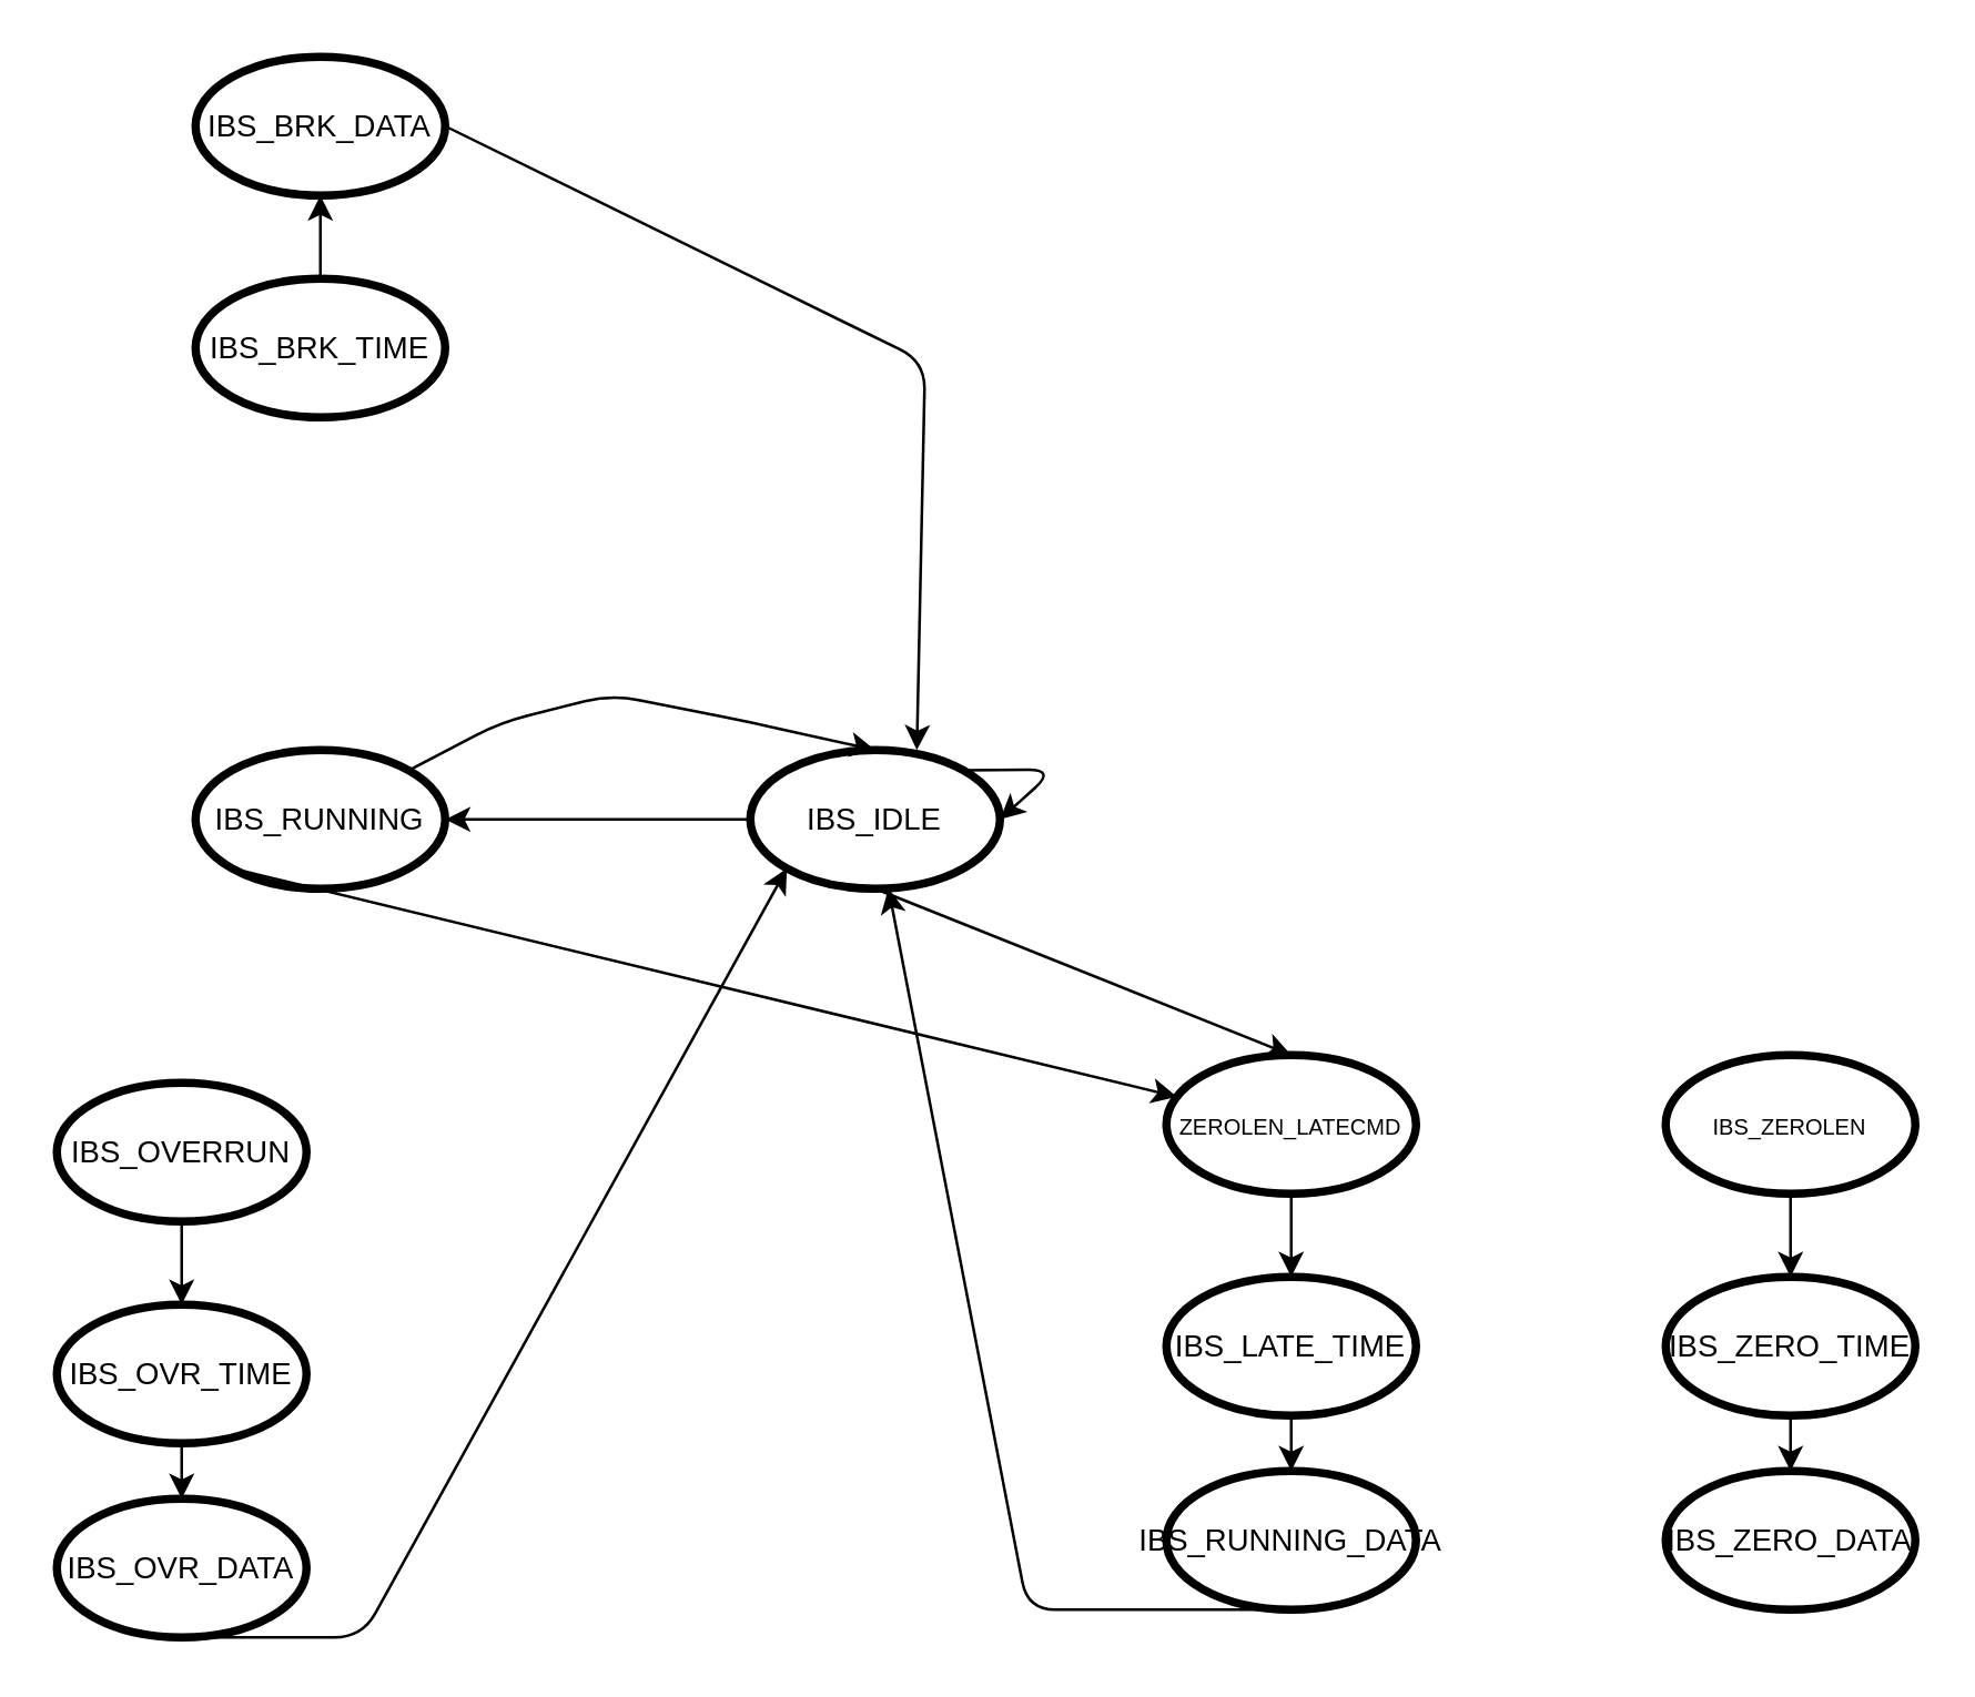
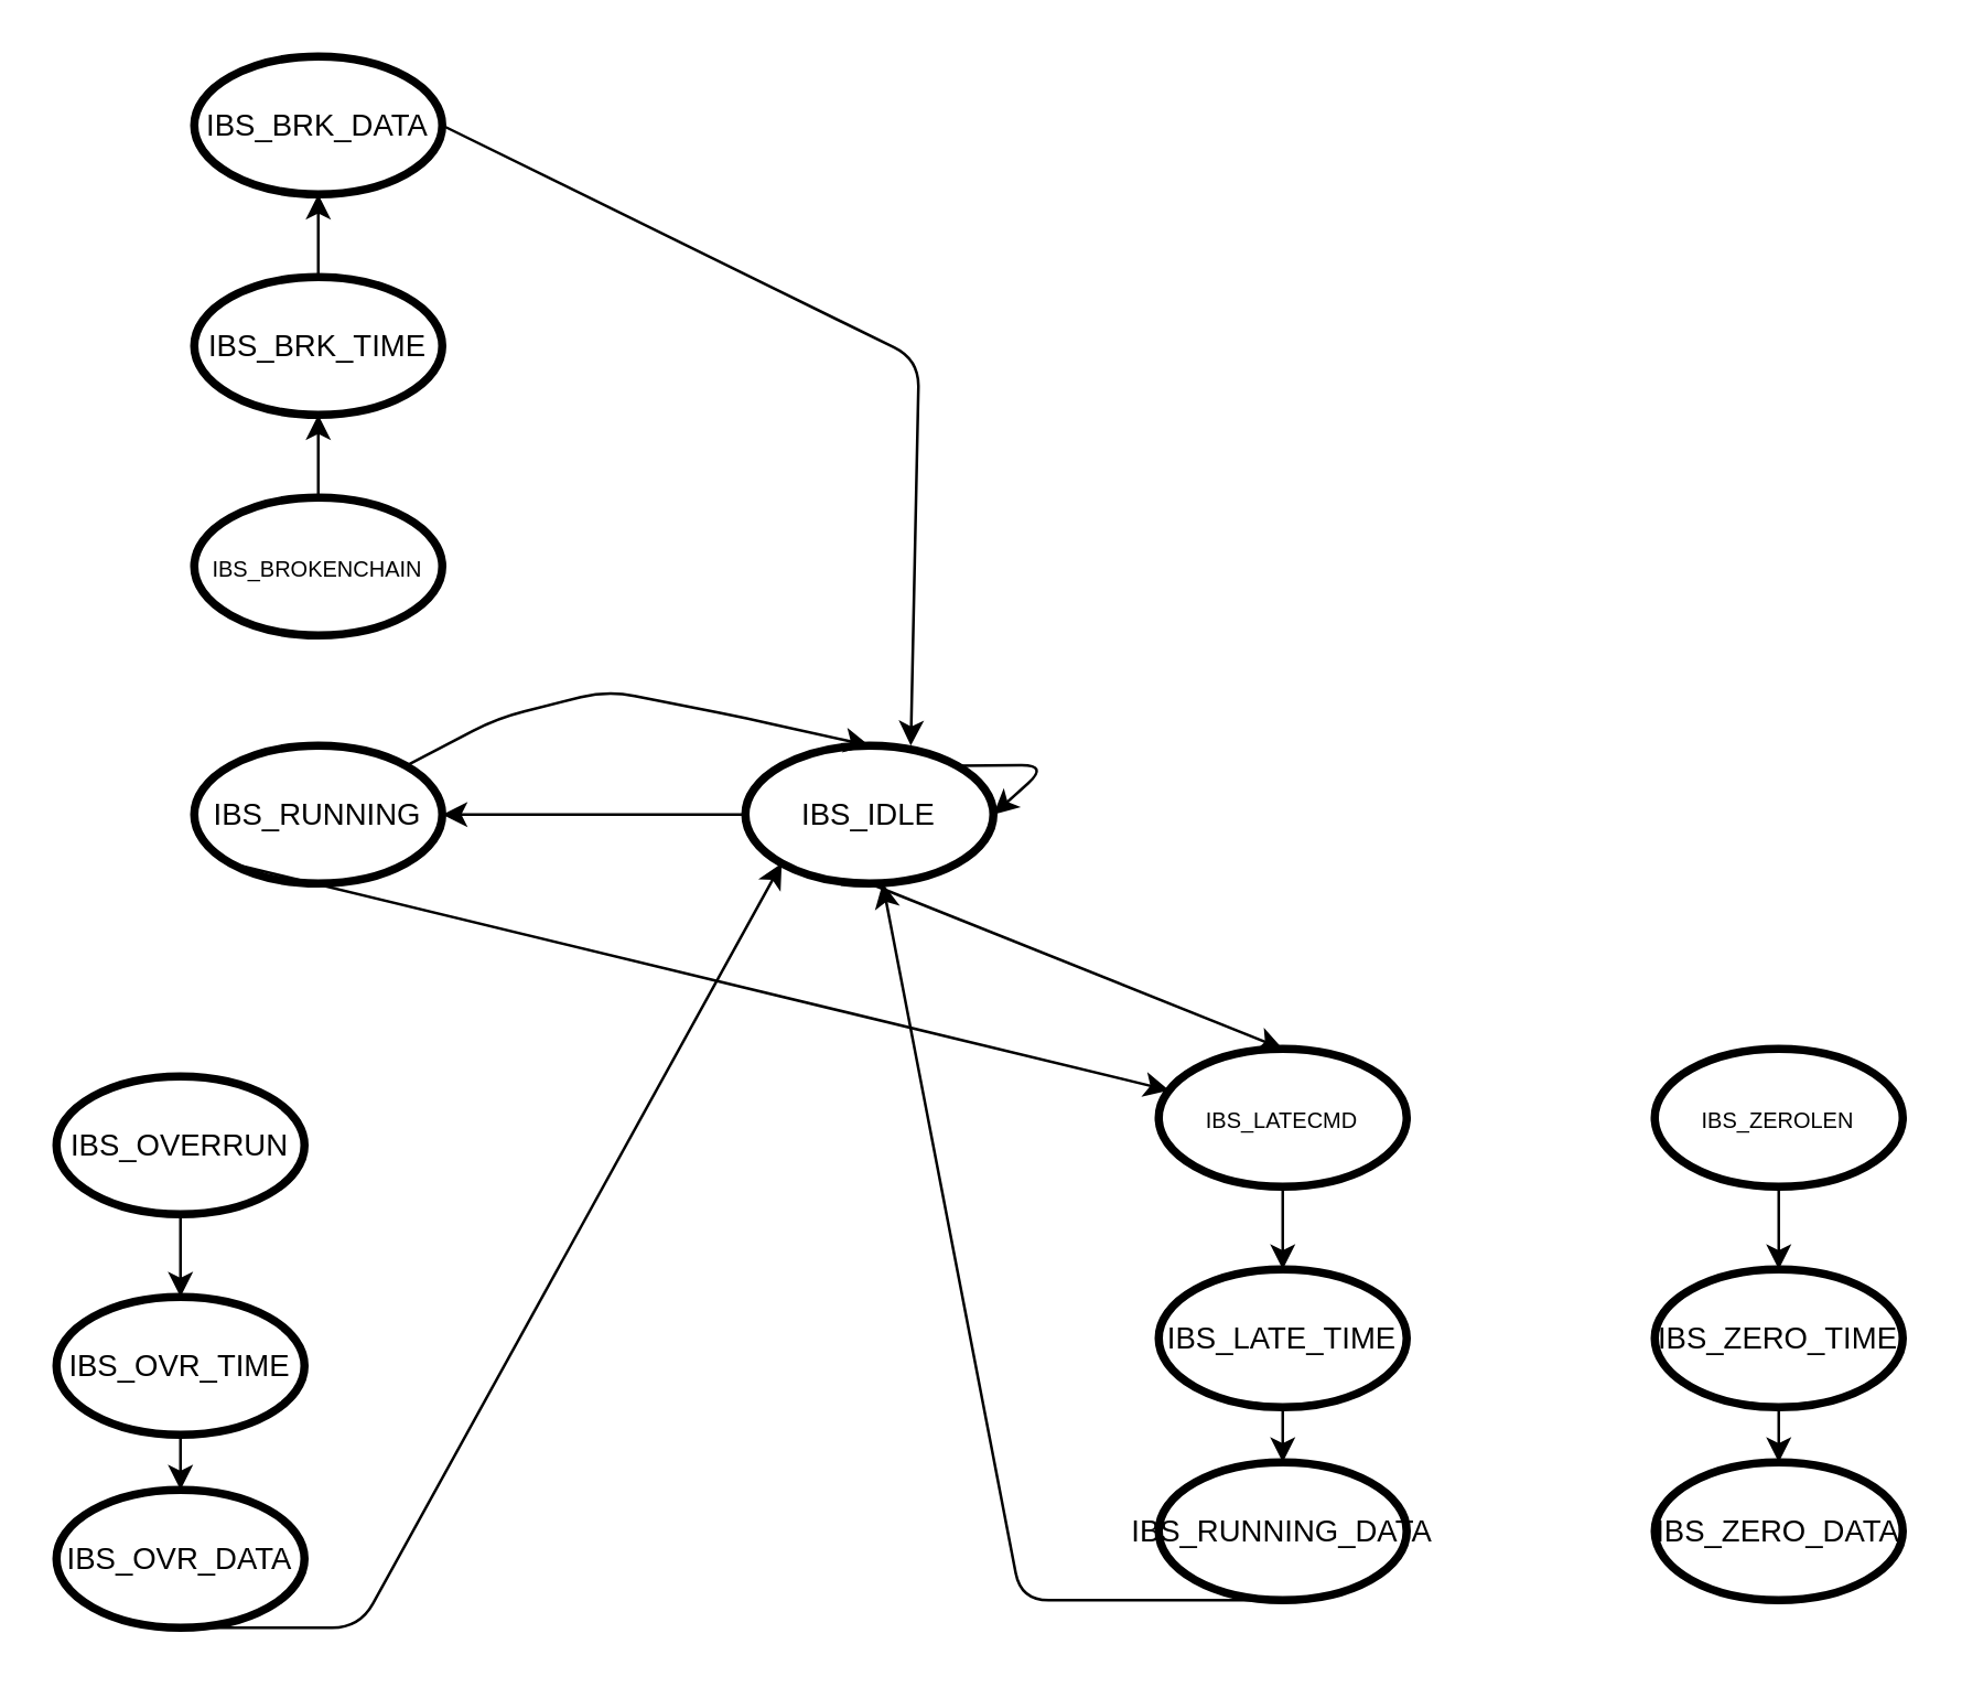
  <mxCell id="0" />
  <mxCell id="1" parent="0" />
  <mxCell id="2" style="edgeStyle=none;html=1;exitX=0.5;exitY=1;exitDx=0;exitDy=0;entryX=0.5;entryY=0;entryDx=0;entryDy=0;strokeColor=#000000;" edge="1" parent="1" source="4" target="21"><mxGeometry relative="1" as="geometry" /></mxCell>
  <mxCell id="3" style="edgeStyle=none;html=1;exitX=0;exitY=0.5;exitDx=0;exitDy=0;entryX=1;entryY=0.5;entryDx=0;entryDy=0;strokeColor=#000000;" edge="1" parent="1" source="4" target="7"><mxGeometry relative="1" as="geometry" /></mxCell>
  <mxCell id="4" value="&lt;font color=&quot;#000000&quot; style=&quot;font-size: 11px&quot;&gt;IBS_IDLE&lt;/font&gt;" style="ellipse;whiteSpace=wrap;html=1;strokeColor=#000000;strokeWidth=3;fillColor=none;" vertex="1" parent="1"><mxGeometry x="270" y="270" width="90" height="50" as="geometry" /></mxCell>
  <mxCell id="5" style="edgeStyle=none;html=1;exitX=0;exitY=1;exitDx=0;exitDy=0;strokeColor=#000000;" edge="1" parent="1" source="7" target="21"><mxGeometry relative="1" as="geometry" /></mxCell>
  <mxCell id="6" style="edgeStyle=none;html=1;exitX=1;exitY=0;exitDx=0;exitDy=0;entryX=0.5;entryY=0;entryDx=0;entryDy=0;strokeColor=#000000;" edge="1" parent="1" source="7" target="4"><mxGeometry relative="1" as="geometry"><Array as="points"><mxPoint x="180" y="260" /><mxPoint x="220" y="250" /><mxPoint x="270" y="260" /></Array></mxGeometry></mxCell>
  <mxCell id="7" value="&lt;font color=&quot;#000000&quot; style=&quot;font-size: 11px&quot;&gt;IBS_RUNNING&lt;/font&gt;" style="ellipse;whiteSpace=wrap;html=1;strokeColor=#000000;strokeWidth=3;fillColor=none;" vertex="1" parent="1"><mxGeometry x="70" y="270" width="90" height="50" as="geometry" /></mxCell>
  <mxCell id="8" style="edgeStyle=none;html=1;exitX=0.5;exitY=1;exitDx=0;exitDy=0;entryX=0.5;entryY=0;entryDx=0;entryDy=0;strokeColor=#000000;" edge="1" parent="1" source="9" target="11"><mxGeometry relative="1" as="geometry" /></mxCell>
  <mxCell id="9" value="&lt;font color=&quot;#000000&quot; style=&quot;font-size: 11px&quot;&gt;IBS_OVERRUN&lt;/font&gt;" style="ellipse;whiteSpace=wrap;html=1;strokeColor=#000000;strokeWidth=3;fillColor=none;" vertex="1" parent="1"><mxGeometry x="20" y="390" width="90" height="50" as="geometry" /></mxCell>
  <mxCell id="10" style="edgeStyle=none;html=1;exitX=0.5;exitY=1;exitDx=0;exitDy=0;entryX=0.5;entryY=0;entryDx=0;entryDy=0;strokeColor=#000000;" edge="1" parent="1" source="11" target="13"><mxGeometry relative="1" as="geometry" /></mxCell>
  <mxCell id="11" value="&lt;font color=&quot;#000000&quot; style=&quot;font-size: 11px&quot;&gt;IBS_OVR_TIME&lt;/font&gt;" style="ellipse;whiteSpace=wrap;html=1;strokeColor=#000000;strokeWidth=3;fillColor=none;" vertex="1" parent="1"><mxGeometry x="20" y="470" width="90" height="50" as="geometry" /></mxCell>
  <mxCell id="12" style="edgeStyle=none;html=1;exitX=0.5;exitY=1;exitDx=0;exitDy=0;entryX=0;entryY=1;entryDx=0;entryDy=0;strokeColor=#000000;" edge="1" parent="1" source="13" target="4"><mxGeometry relative="1" as="geometry"><Array as="points"><mxPoint x="130" y="590" /></Array></mxGeometry></mxCell>
  <mxCell id="13" value="&lt;font color=&quot;#000000&quot; style=&quot;font-size: 11px&quot;&gt;IBS_OVR_DATA&lt;/font&gt;" style="ellipse;whiteSpace=wrap;html=1;strokeColor=#000000;strokeWidth=3;fillColor=none;" vertex="1" parent="1"><mxGeometry x="20" y="540" width="90" height="50" as="geometry" /></mxCell>
+ <mxCell id="14" style="edgeStyle=none;html=1;exitX=0.5;exitY=0;exitDx=0;exitDy=0;entryX=0.5;entryY=1;entryDx=0;entryDy=0;strokeColor=#000000;" edge="1" parent="1" source="15" target="17"><mxGeometry relative="1" as="geometry" /></mxCell>
+ <mxCell id="15" value="&lt;font color=&quot;#000000&quot; style=&quot;font-size: 8px&quot;&gt;IBS_BROKENCHAIN&lt;/font&gt;" style="ellipse;whiteSpace=wrap;html=1;strokeColor=#000000;strokeWidth=3;fillColor=none;" vertex="1" parent="1"><mxGeometry x="70" y="180" width="90" height="50" as="geometry" /></mxCell>
  <mxCell id="16" style="edgeStyle=none;html=1;exitX=0.5;exitY=0;exitDx=0;exitDy=0;entryX=0.5;entryY=1;entryDx=0;entryDy=0;strokeColor=#000000;" edge="1" parent="1" source="17" target="19"><mxGeometry relative="1" as="geometry" /></mxCell>
  <mxCell id="17" value="&lt;font color=&quot;#000000&quot; style=&quot;font-size: 11px&quot;&gt;IBS_BRK_TIME&lt;/font&gt;" style="ellipse;whiteSpace=wrap;html=1;strokeColor=#000000;strokeWidth=3;fillColor=none;" vertex="1" parent="1"><mxGeometry x="70" y="100" width="90" height="50" as="geometry" /></mxCell>
  <mxCell id="18" style="edgeStyle=none;html=1;exitX=1;exitY=0.5;exitDx=0;exitDy=0;strokeColor=#000000;entryX=0.667;entryY=0;entryDx=0;entryDy=0;entryPerimeter=0;" edge="1" parent="1" source="19" target="4"><mxGeometry relative="1" as="geometry"><mxPoint x="310" y="271" as="targetPoint" /><Array as="points"><mxPoint x="333" y="130" /></Array></mxGeometry></mxCell>
  <mxCell id="19" value="&lt;font color=&quot;#000000&quot; style=&quot;font-size: 11px&quot;&gt;IBS_BRK_DATA&lt;/font&gt;" style="ellipse;whiteSpace=wrap;html=1;strokeColor=#000000;strokeWidth=3;fillColor=none;" vertex="1" parent="1"><mxGeometry x="70" y="20" width="90" height="50" as="geometry" /></mxCell>
  <mxCell id="20" style="edgeStyle=none;html=1;exitX=0.5;exitY=1;exitDx=0;exitDy=0;entryX=0.5;entryY=0;entryDx=0;entryDy=0;strokeColor=#000000;" edge="1" parent="1" source="21" target="23"><mxGeometry relative="1" as="geometry" /></mxCell>
- <mxCell id="21" value="&lt;font color=&quot;#000000&quot; style=&quot;font-size: 8px&quot;&gt;ZEROLEN_LATECMD&lt;/font&gt;" style="ellipse;whiteSpace=wrap;html=1;strokeColor=#000000;strokeWidth=3;fillColor=none;" vertex="1" parent="1"><mxGeometry x="420" y="380" width="90" height="50" as="geometry" /></mxCell>
+ <mxCell id="21" value="&lt;font color=&quot;#000000&quot; style=&quot;font-size: 8px&quot;&gt;IBS_LATECMD&lt;/font&gt;" style="ellipse;whiteSpace=wrap;html=1;strokeColor=#000000;strokeWidth=3;fillColor=none;" vertex="1" parent="1"><mxGeometry x="420" y="380" width="90" height="50" as="geometry" /></mxCell>
  <mxCell id="22" style="edgeStyle=none;html=1;exitX=0.5;exitY=1;exitDx=0;exitDy=0;entryX=0.5;entryY=0;entryDx=0;entryDy=0;strokeColor=#000000;" edge="1" parent="1" source="23" target="25"><mxGeometry relative="1" as="geometry" /></mxCell>
  <mxCell id="23" value="&lt;font color=&quot;#000000&quot; style=&quot;font-size: 11px&quot;&gt;IBS_LATE_TIME&lt;/font&gt;" style="ellipse;whiteSpace=wrap;html=1;strokeColor=#000000;strokeWidth=3;fillColor=none;" vertex="1" parent="1"><mxGeometry x="420" y="460" width="90" height="50" as="geometry" /></mxCell>
  <mxCell id="24" style="edgeStyle=none;html=1;exitX=0.5;exitY=1;exitDx=0;exitDy=0;strokeColor=#000000;" edge="1" parent="1" source="25" target="4"><mxGeometry relative="1" as="geometry"><Array as="points"><mxPoint x="370" y="580" /></Array></mxGeometry></mxCell>
  <mxCell id="25" value="&lt;font color=&quot;#000000&quot; style=&quot;font-size: 11px&quot;&gt;IBS_RUNNING_DATA&lt;/font&gt;" style="ellipse;whiteSpace=wrap;html=1;strokeColor=#000000;strokeWidth=3;fillColor=none;" vertex="1" parent="1"><mxGeometry x="420" y="530" width="90" height="50" as="geometry" /></mxCell>
  <mxCell id="26" style="edgeStyle=none;html=1;exitX=0.5;exitY=1;exitDx=0;exitDy=0;entryX=0.5;entryY=0;entryDx=0;entryDy=0;strokeColor=#000000;" edge="1" parent="1" source="27" target="29"><mxGeometry relative="1" as="geometry" /></mxCell>
  <mxCell id="27" value="&lt;font color=&quot;#000000&quot; style=&quot;font-size: 8px&quot;&gt;IBS_ZEROLEN&lt;/font&gt;" style="ellipse;whiteSpace=wrap;html=1;strokeColor=#000000;strokeWidth=3;fillColor=none;" vertex="1" parent="1"><mxGeometry x="600" y="380" width="90" height="50" as="geometry" /></mxCell>
  <mxCell id="28" style="edgeStyle=none;html=1;exitX=0.5;exitY=1;exitDx=0;exitDy=0;entryX=0.5;entryY=0;entryDx=0;entryDy=0;strokeColor=#000000;" edge="1" parent="1" source="29" target="30"><mxGeometry relative="1" as="geometry" /></mxCell>
  <mxCell id="29" value="&lt;font color=&quot;#000000&quot; style=&quot;font-size: 11px&quot;&gt;IBS_ZERO_TIME&lt;/font&gt;" style="ellipse;whiteSpace=wrap;html=1;strokeColor=#000000;strokeWidth=3;fillColor=none;" vertex="1" parent="1"><mxGeometry x="600" y="460" width="90" height="50" as="geometry" /></mxCell>
  <mxCell id="30" value="&lt;font color=&quot;#000000&quot; style=&quot;font-size: 11px&quot;&gt;IBS_ZERO_DATA&lt;/font&gt;" style="ellipse;whiteSpace=wrap;html=1;strokeColor=#000000;strokeWidth=3;fillColor=none;" vertex="1" parent="1"><mxGeometry x="600" y="530" width="90" height="50" as="geometry" /></mxCell>
  <mxCell id="31" style="edgeStyle=none;html=1;exitX=1;exitY=0;exitDx=0;exitDy=0;entryX=1;entryY=0.5;entryDx=0;entryDy=0;strokeColor=#000000;" edge="1" parent="1" source="4" target="4"><mxGeometry relative="1" as="geometry"><Array as="points"><mxPoint x="380" y="277" /></Array></mxGeometry></mxCell>
